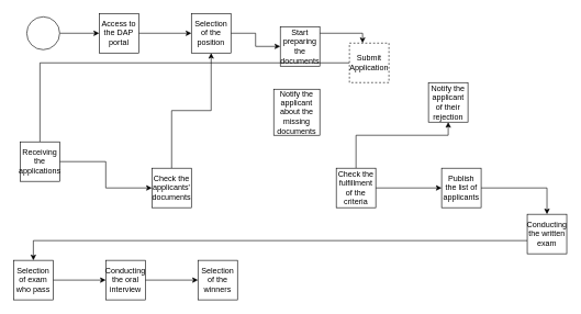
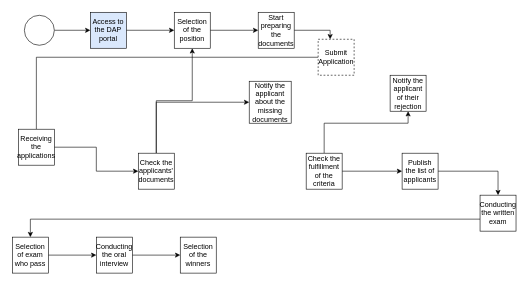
  <mxCell id="0" />
  <mxCell id="1" parent="0" />
  <mxCell id="2" value="" style="edgeStyle=orthogonalEdgeStyle;rounded=0;orthogonalLoop=1;jettySize=auto;html=1;" edge="1" parent="1" source="3" target="5"><mxGeometry relative="1" as="geometry" /></mxCell>
  <mxCell id="3" value="" style="ellipse;whiteSpace=wrap;html=1;aspect=fixed;" vertex="1" parent="1"><mxGeometry x="40" y="25" width="50" height="50" as="geometry" /></mxCell>
  <mxCell id="4" value="" style="edgeStyle=orthogonalEdgeStyle;rounded=0;orthogonalLoop=1;jettySize=auto;html=1;" edge="1" parent="1" source="5" target="7"><mxGeometry relative="1" as="geometry" /></mxCell>
- <mxCell id="5" value="Access to the DAP portal" style="whiteSpace=wrap;html=1;aspect=fixed;" vertex="1" parent="1"><mxGeometry x="150" y="20" width="60" height="60" as="geometry" /></mxCell>
+ <mxCell id="5" value="Access to the DAP portal" style="whiteSpace=wrap;html=1;aspect=fixed;fillColor=#dae8fc;" vertex="1" parent="1"><mxGeometry x="150" y="20" width="60" height="60" as="geometry" /></mxCell>
  <mxCell id="6" value="" style="edgeStyle=orthogonalEdgeStyle;rounded=0;orthogonalLoop=1;jettySize=auto;html=1;" edge="1" parent="1" source="7" target="9"><mxGeometry relative="1" as="geometry" /></mxCell>
  <mxCell id="7" value="Selection of the position" style="whiteSpace=wrap;html=1;aspect=fixed;" vertex="1" parent="1"><mxGeometry x="290" y="20" width="60" height="60" as="geometry" /></mxCell>
  <mxCell id="8" value="" style="edgeStyle=orthogonalEdgeStyle;rounded=0;orthogonalLoop=1;jettySize=auto;html=1;" edge="1" parent="1" source="9" target="11"><mxGeometry relative="1" as="geometry"><Array as="points"><mxPoint x="550" y="50" /></Array></mxGeometry></mxCell>
- <mxCell id="9" value="Start preparing the documents" style="whiteSpace=wrap;html=1;aspect=fixed;" vertex="1" parent="1"><mxGeometry x="425" y="40" width="60" height="60" as="geometry" /></mxCell>
+ <mxCell id="9" value="Start preparing the documents" style="whiteSpace=wrap;html=1;aspect=fixed;" vertex="1" parent="1"><mxGeometry x="430" y="20" width="60" height="60" as="geometry" /></mxCell>
  <mxCell id="10" value="" style="edgeStyle=orthogonalEdgeStyle;rounded=0;orthogonalLoop=1;jettySize=auto;html=1;endArrow=none;" edge="1" parent="1" source="11" target="13"><mxGeometry relative="1" as="geometry" /></mxCell>
  <mxCell id="11" value="Submit Application" style="whiteSpace=wrap;html=1;aspect=fixed;dashed=1;" vertex="1" parent="1"><mxGeometry x="530" y="65" width="60" height="60" as="geometry" /></mxCell>
  <mxCell id="12" value="" style="edgeStyle=orthogonalEdgeStyle;rounded=0;orthogonalLoop=1;jettySize=auto;html=1;" edge="1" parent="1" source="13" target="16"><mxGeometry relative="1" as="geometry" /></mxCell>
  <mxCell id="13" value="Receiving the applications" style="whiteSpace=wrap;html=1;aspect=fixed;" vertex="1" parent="1"><mxGeometry x="30" y="215" width="60" height="60" as="geometry" /></mxCell>
  <mxCell id="14" value="" style="edgeStyle=orthogonalEdgeStyle;rounded=0;orthogonalLoop=1;jettySize=auto;html=1;" edge="1" parent="1" source="16" target="7"><mxGeometry relative="1" as="geometry" /></mxCell>
+ <mxCell id="15" value="" style="edgeStyle=orthogonalEdgeStyle;rounded=0;orthogonalLoop=1;jettySize=auto;html=1;" edge="1" parent="1" source="16" target="29"><mxGeometry relative="1" as="geometry"><Array as="points"><mxPoint x="260" y="170" /></Array></mxGeometry></mxCell>
  <mxCell id="16" value="Check the applicants' documents" style="whiteSpace=wrap;html=1;aspect=fixed;" vertex="1" parent="1"><mxGeometry x="230" y="255" width="60" height="60" as="geometry" /></mxCell>
  <mxCell id="17" value="" style="edgeStyle=orthogonalEdgeStyle;rounded=0;orthogonalLoop=1;jettySize=auto;html=1;entryX=0;entryY=0.5;entryDx=0;entryDy=0;" edge="1" parent="1" source="19" target="21"><mxGeometry relative="1" as="geometry"><mxPoint x="530" y="245" as="targetPoint" /></mxGeometry></mxCell>
  <mxCell id="18" value="" style="edgeStyle=orthogonalEdgeStyle;rounded=0;orthogonalLoop=1;jettySize=auto;html=1;" edge="1" parent="1" source="19" target="30"><mxGeometry relative="1" as="geometry"><Array as="points"><mxPoint x="540" y="205" /><mxPoint x="680" y="205" /></Array></mxGeometry></mxCell>
  <mxCell id="19" value="Check the fulfillment of the criteria" style="whiteSpace=wrap;html=1;aspect=fixed;" vertex="1" parent="1"><mxGeometry x="510" y="255" width="60" height="60" as="geometry" /></mxCell>
  <mxCell id="20" value="" style="edgeStyle=orthogonalEdgeStyle;rounded=0;orthogonalLoop=1;jettySize=auto;html=1;" edge="1" parent="1" source="21" target="23"><mxGeometry relative="1" as="geometry" /></mxCell>
  <mxCell id="21" value="Publish the list of applicants" style="whiteSpace=wrap;html=1;aspect=fixed;" vertex="1" parent="1"><mxGeometry x="670" y="255" width="60" height="60" as="geometry" /></mxCell>
  <mxCell id="22" value="" style="edgeStyle=orthogonalEdgeStyle;rounded=0;orthogonalLoop=1;jettySize=auto;html=1;" edge="1" parent="1" source="23" target="25"><mxGeometry relative="1" as="geometry"><Array as="points"><mxPoint x="50" y="365" /></Array></mxGeometry></mxCell>
  <mxCell id="23" value="Conducting the written exam" style="whiteSpace=wrap;html=1;aspect=fixed;" vertex="1" parent="1"><mxGeometry x="800" y="325" width="60" height="60" as="geometry" /></mxCell>
  <mxCell id="24" value="" style="edgeStyle=orthogonalEdgeStyle;rounded=0;orthogonalLoop=1;jettySize=auto;html=1;" edge="1" parent="1" source="25" target="27"><mxGeometry relative="1" as="geometry" /></mxCell>
  <mxCell id="25" value="Selection of exam who pass" style="whiteSpace=wrap;html=1;aspect=fixed;" vertex="1" parent="1"><mxGeometry x="20" y="395" width="60" height="60" as="geometry" /></mxCell>
  <mxCell id="26" value="" style="edgeStyle=orthogonalEdgeStyle;rounded=0;orthogonalLoop=1;jettySize=auto;html=1;" edge="1" parent="1" source="27" target="28"><mxGeometry relative="1" as="geometry" /></mxCell>
  <mxCell id="27" value="Conducting the oral interview" style="whiteSpace=wrap;html=1;aspect=fixed;" vertex="1" parent="1"><mxGeometry x="160" y="395" width="60" height="60" as="geometry" /></mxCell>
  <mxCell id="28" value="Selection of the winners" style="whiteSpace=wrap;html=1;aspect=fixed;" vertex="1" parent="1"><mxGeometry x="300" y="395" width="60" height="60" as="geometry" /></mxCell>
  <mxCell id="29" value="Notify the applicant about the missing documents" style="whiteSpace=wrap;html=1;aspect=fixed;" vertex="1" parent="1"><mxGeometry x="415" y="135" width="70" height="70" as="geometry" /></mxCell>
  <mxCell id="30" value="Notify the applicant of their rejection" style="whiteSpace=wrap;html=1;aspect=fixed;" vertex="1" parent="1"><mxGeometry x="650" y="125" width="60" height="60" as="geometry" /></mxCell>
